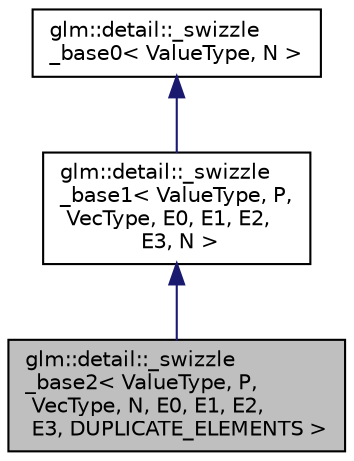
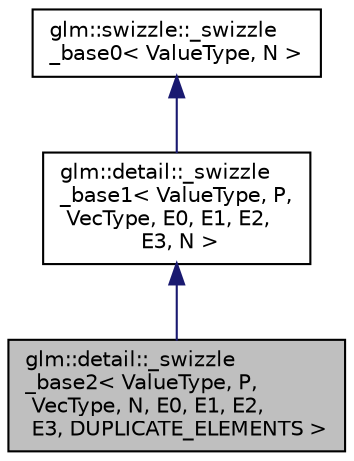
  digraph {
    node [color=black fillcolor=white fontname=Helvetica fontsize=10 shape=record style=filled]
    edge [color=midnightblue dir=back fontname=Helvetica fontsize=10 labelfontname=Helvetica labelfontsize=10 style=solid]
    n1 [fillcolor=grey75 fontcolor=black height=0.2 label="glm::detail::_swizzle\l_base2\< ValueType, P,\l VecType, N, E0, E1, E2,\l E3, DUPLICATE_ELEMENTS \>" width=0.4]
    n2 [height=0.2 label="glm::detail::_swizzle\l_base1\< ValueType, P,\l VecType, E0, E1, E2,\l E3, N \>" width=0.4]
-   n3 [height=0.2 label="glm::detail::_swizzle\l_base0\< ValueType, N \>" width=0.4]
+   n3 [height=0.2 label="glm::swizzle::_swizzle\l_base0\< ValueType, N \>" width=0.4]
    n2 -> n1
    n3 -> n2
  }
